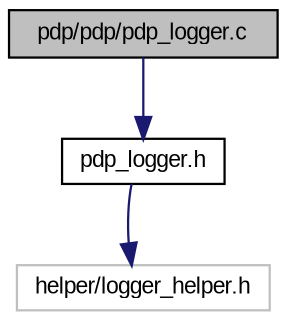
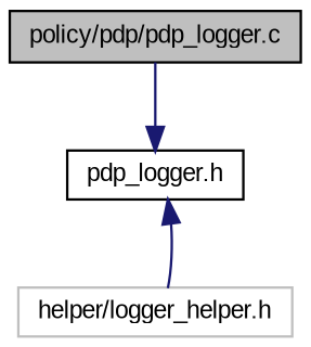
  digraph {
    fontname="Liberation Sans"
    node [color=black fillcolor=white fontname="Liberation Sans" fontsize=10 shape=record style=filled]
    edge [color=midnightblue fontname="Liberation Sans" fontsize=10 labelfontname=Helvetica labelfontsize=10 style=solid]
-   n1 [fillcolor=grey75 fontcolor=black height=0.2 label="pdp/pdp/pdp_logger.c" width=0.4]
+   n1 [fillcolor=grey75 fontcolor=black height=0.2 label="policy/pdp/pdp_logger.c" width=0.4]
    n2 [height=0.2 label="pdp_logger.h" width=0.4]
    n3 [color=grey75 height=0.2 label="helper/logger_helper.h" width=0.4]
    n1 -> n2
-   n2 -> n3
+   n3 -> n2
  }
